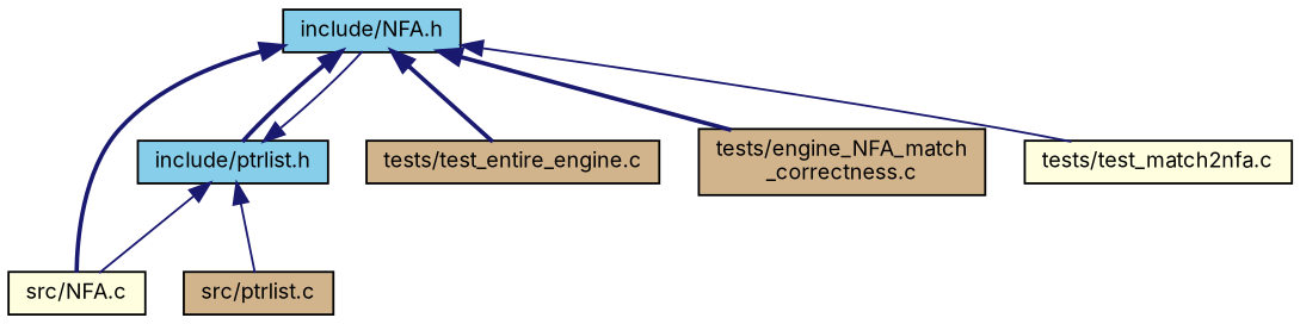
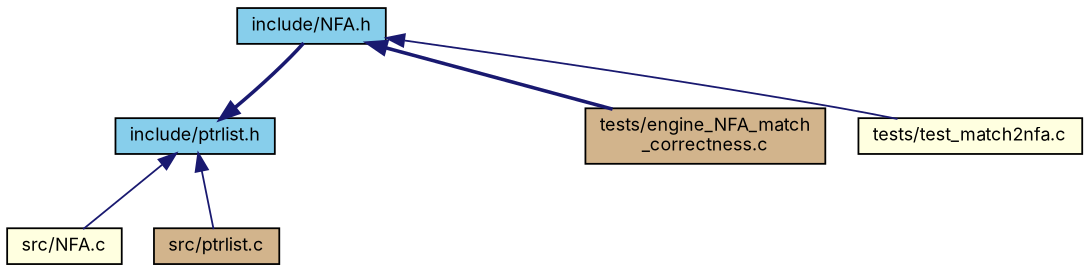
  digraph {
    fontname=Inter
    node [color=black fillcolor=tan fontname=Inter fontsize=10 shape=record style=filled]
    edge [color=midnightblue dir=back fontname=Inter fontsize=10 labelfontname=Helvetica labelfontsize=10 style=bold]
    n1 [fillcolor=skyblue fontcolor=black height=0.2 label="include/NFA.h" width=0.4]
    n2 [fillcolor=skyblue height=0.2 label="include/ptrlist.h" width=0.4]
    n3 [fillcolor=lightyellow height=0.2 label="src/NFA.c" width=0.4]
-   n4 [height=0.2 label="tests/test_entire_engine.c" width=0.4]
    n5 [height=0.2 label="tests/engine_NFA_match\l_correctness.c" width=0.4]
    n6 [fillcolor=lightyellow height=0.2 label="tests/test_match2nfa.c" width=0.4]
    n7 [height=0.2 label="src/ptrlist.c" width=0.4]
-   n1 -> n2
-   n1 -> n3
-   n1 -> n4
    n1 -> n5
    n1 -> n6 [style=solid]
-   n2 -> n1 [style=solid]
+   n2 -> n1
    n2 -> n3 [style=solid]
    n2 -> n7 [style=solid]
  }
